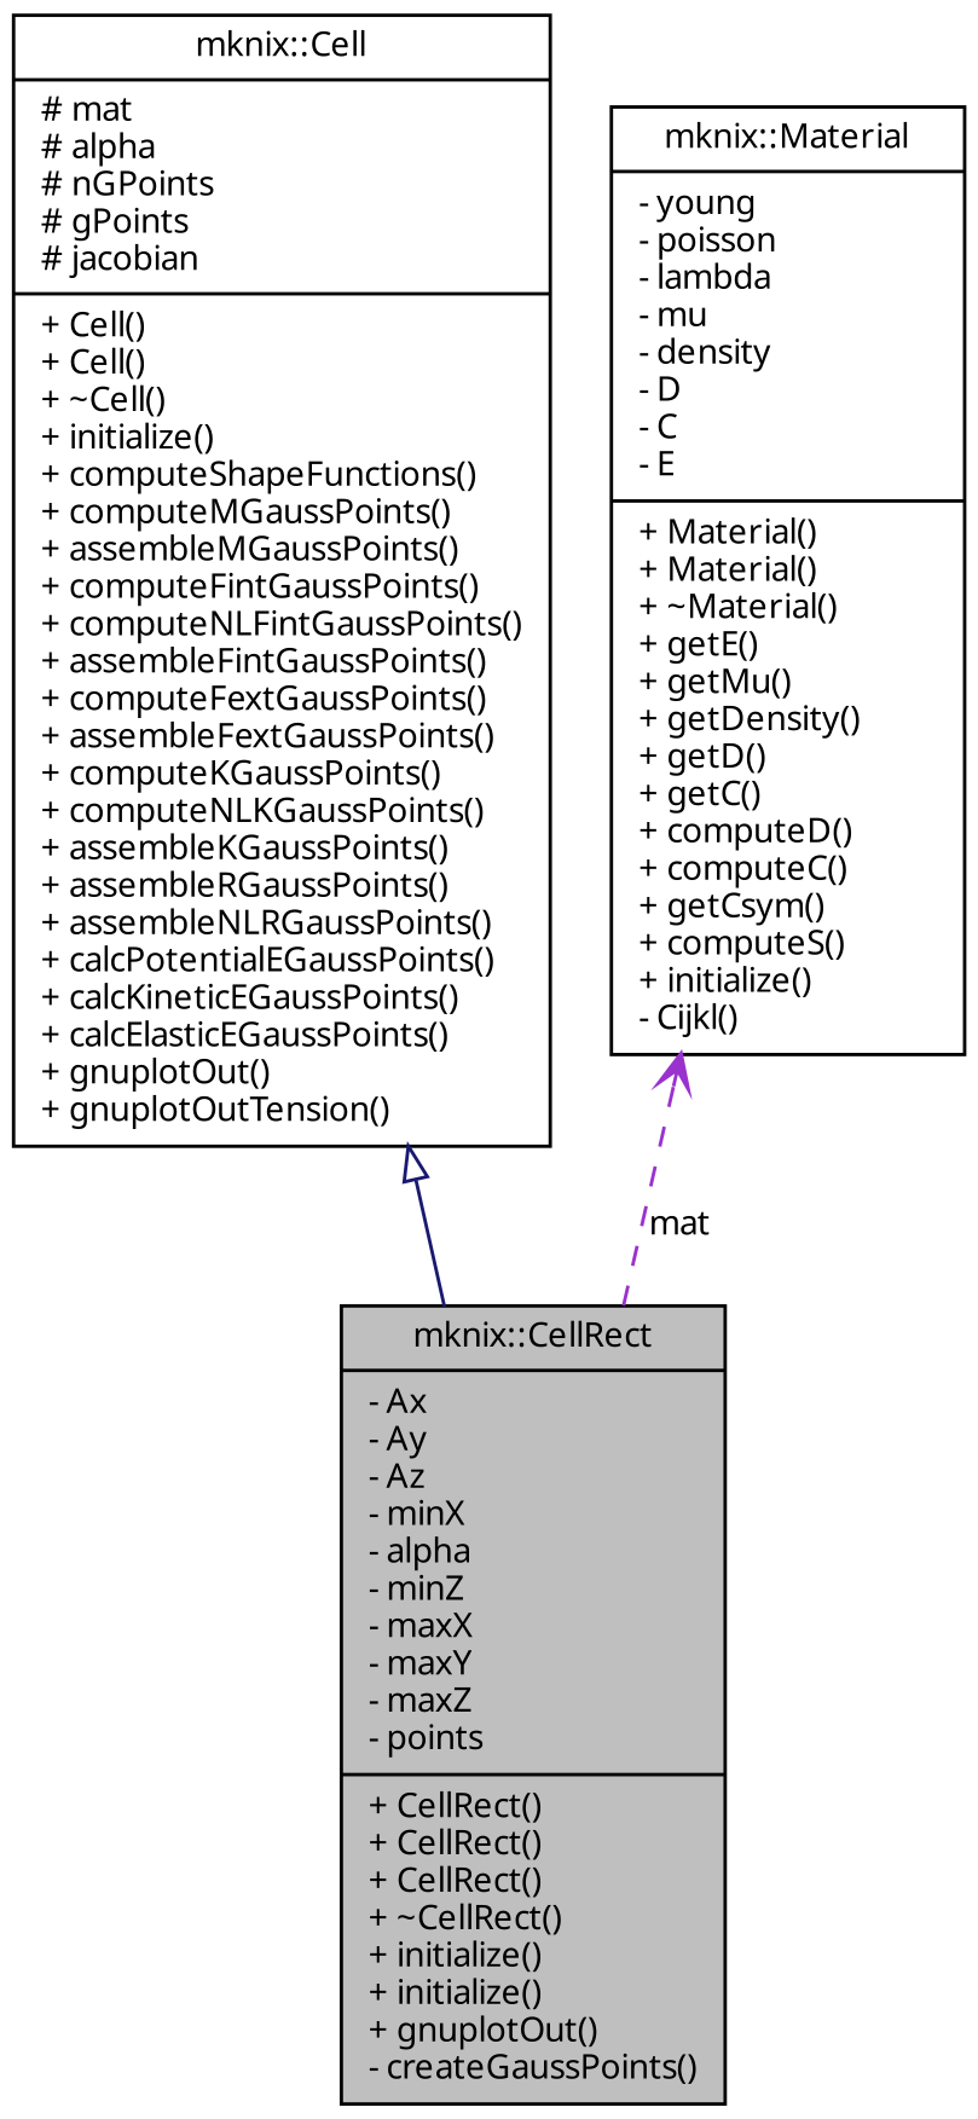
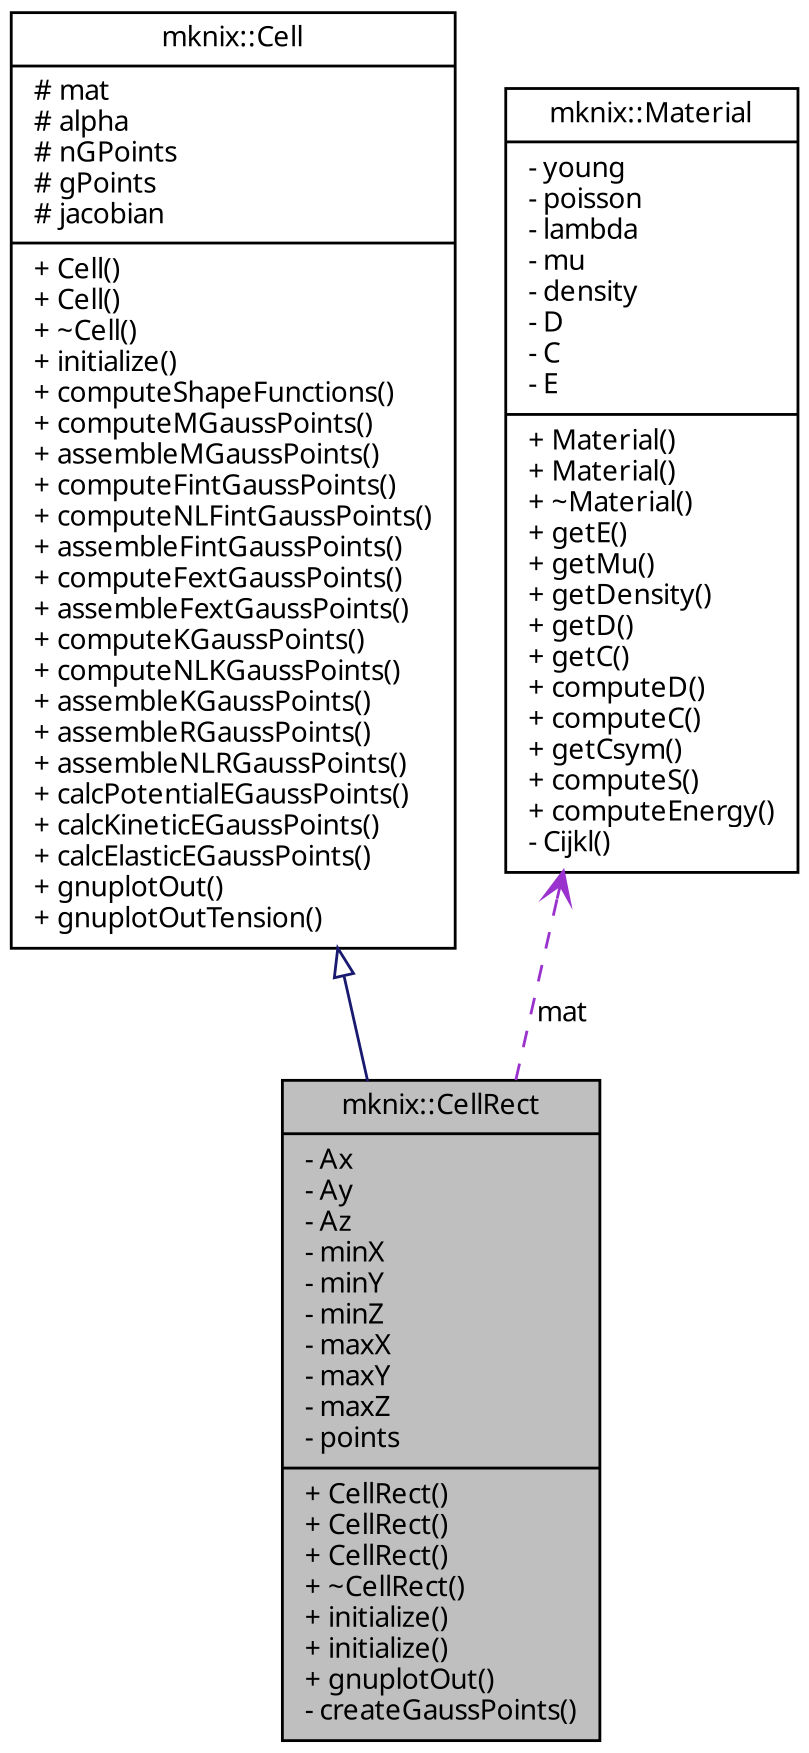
  digraph {
    node [color=black fillcolor=white fontname="FreeSans.ttf" fontsize=10 shape=record style=filled]
    edge [dir=back fontname="FreeSans.ttf" fontsize=10 labelfontname="FreeSans.ttf" labelfontsize=10]
-   n1 [fillcolor=grey75 fontcolor=black height=0.2 label="{mknix::CellRect\n|- Ax\l- Ay\l- Az\l- minX\l- alpha\l- minZ\l- maxX\l- maxY\l- maxZ\l- points\l|+ CellRect()\l+ CellRect()\l+ CellRect()\l+ ~CellRect()\l+ initialize()\l+ initialize()\l+ gnuplotOut()\l- createGaussPoints()\l}" width=0.4]
+   n1 [fillcolor=grey75 fontcolor=black height=0.2 label="{mknix::CellRect\n|- Ax\l- Ay\l- Az\l- minX\l- minY\l- minZ\l- maxX\l- maxY\l- maxZ\l- points\l|+ CellRect()\l+ CellRect()\l+ CellRect()\l+ ~CellRect()\l+ initialize()\l+ initialize()\l+ gnuplotOut()\l- createGaussPoints()\l}" width=0.4]
    n2 [height=0.2 label="{mknix::Cell\n|# mat\l# alpha\l# nGPoints\l# gPoints\l# jacobian\l|+ Cell()\l+ Cell()\l+ ~Cell()\l+ initialize()\l+ computeShapeFunctions()\l+ computeMGaussPoints()\l+ assembleMGaussPoints()\l+ computeFintGaussPoints()\l+ computeNLFintGaussPoints()\l+ assembleFintGaussPoints()\l+ computeFextGaussPoints()\l+ assembleFextGaussPoints()\l+ computeKGaussPoints()\l+ computeNLKGaussPoints()\l+ assembleKGaussPoints()\l+ assembleRGaussPoints()\l+ assembleNLRGaussPoints()\l+ calcPotentialEGaussPoints()\l+ calcKineticEGaussPoints()\l+ calcElasticEGaussPoints()\l+ gnuplotOut()\l+ gnuplotOutTension()\l}" width=0.4]
-   n3 [height=0.2 label="{mknix::Material\n|- young\l- poisson\l- lambda\l- mu\l- density\l- D\l- C\l- E\l|+ Material()\l+ Material()\l+ ~Material()\l+ getE()\l+ getMu()\l+ getDensity()\l+ getD()\l+ getC()\l+ computeD()\l+ computeC()\l+ getCsym()\l+ computeS()\l+ initialize()\l- Cijkl()\l}" width=0.4]
+   n3 [height=0.2 label="{mknix::Material\n|- young\l- poisson\l- lambda\l- mu\l- density\l- D\l- C\l- E\l|+ Material()\l+ Material()\l+ ~Material()\l+ getE()\l+ getMu()\l+ getDensity()\l+ getD()\l+ getC()\l+ computeD()\l+ computeC()\l+ getCsym()\l+ computeS()\l+ computeEnergy()\l- Cijkl()\l}" width=0.4]
    n2 -> n1 [arrowtail=empty color=midnightblue style=solid]
    n3 -> n1 [arrowtail=open color=darkorchid3 label=mat style=dashed]
  }
